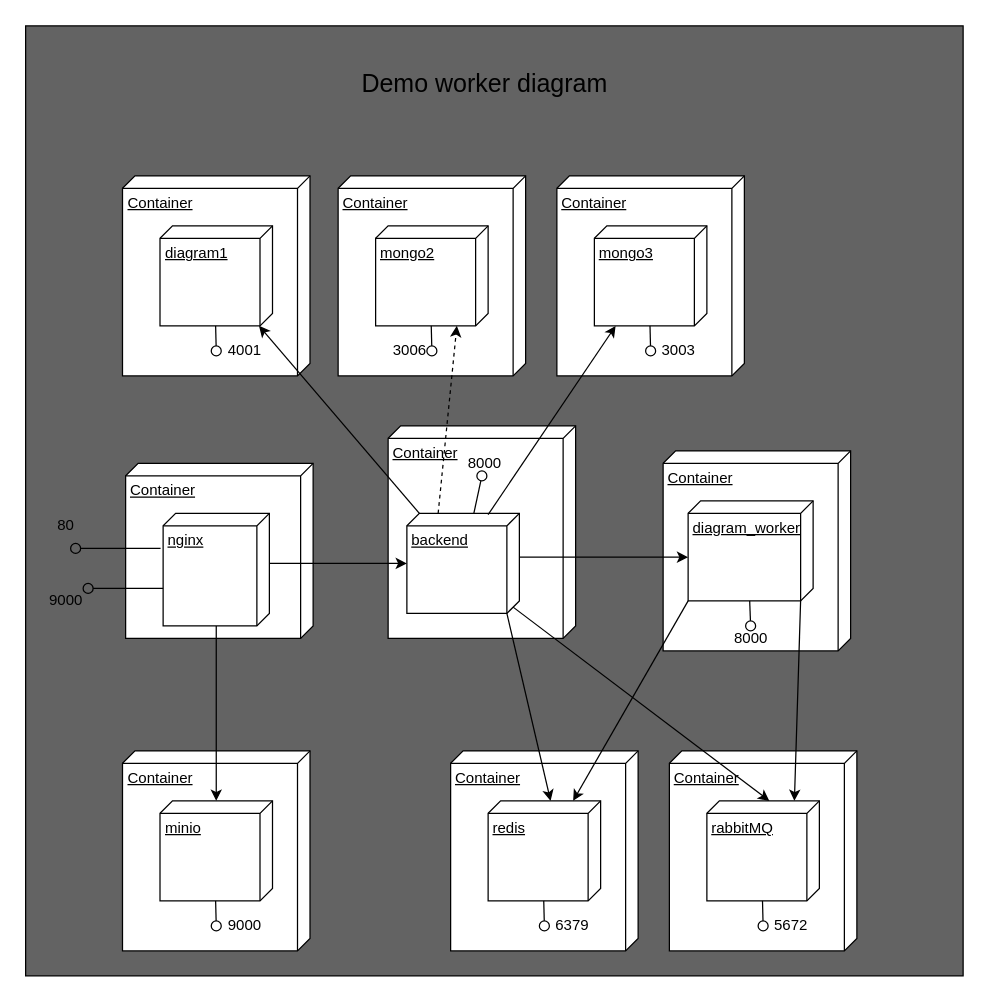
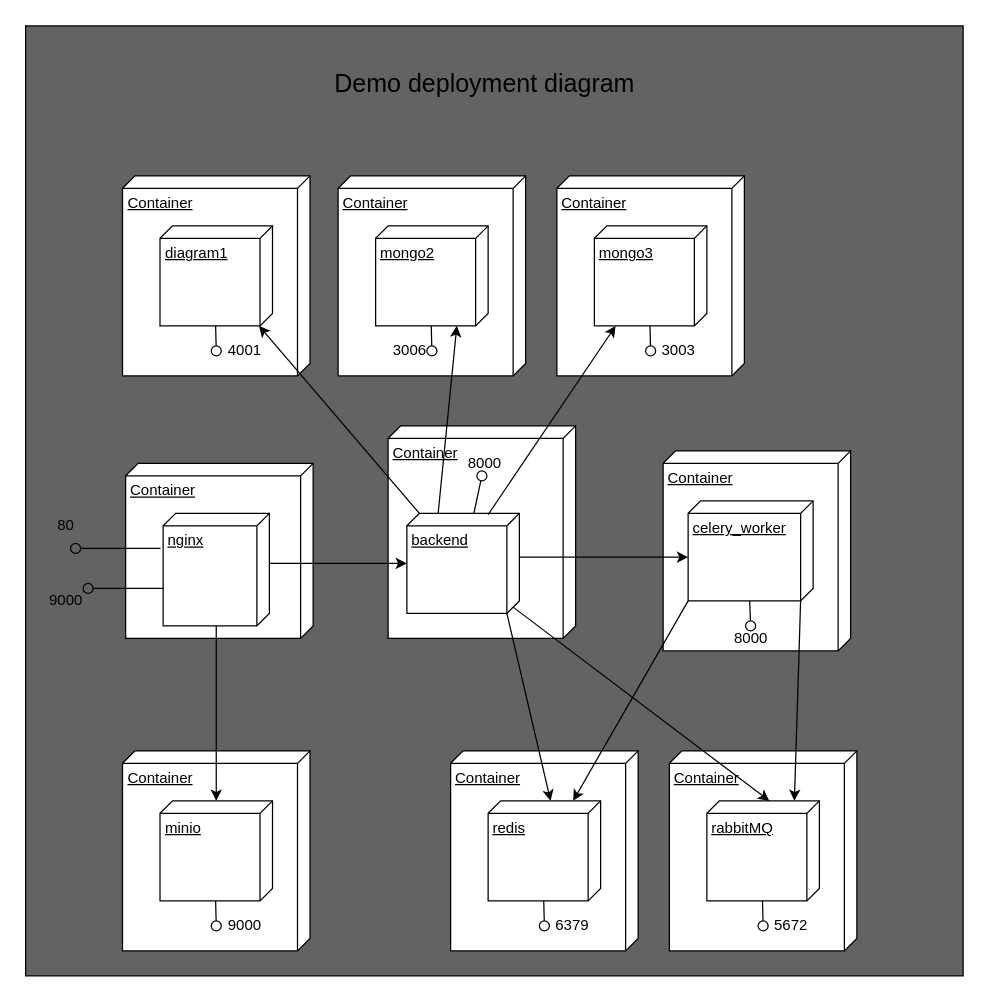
  <mxCell id="0" />
  <mxCell id="1" parent="0" />
  <mxCell id="2" value="" style="rounded=0;whiteSpace=wrap;html=1;fillColor=#636363;" vertex="1" parent="1"><mxGeometry x="20" y="20" width="750" height="760" as="geometry" /></mxCell>
  <mxCell id="3" value="Container" style="verticalAlign=top;align=left;spacingTop=8;spacingLeft=2;spacingRight=12;shape=cube;size=10;direction=south;fontStyle=4;html=1;" vertex="1" parent="1"><mxGeometry x="360" y="600" width="150" height="160" as="geometry" /></mxCell>
  <mxCell id="4" value="redis" style="verticalAlign=top;align=left;spacingTop=8;spacingLeft=2;spacingRight=12;shape=cube;size=10;direction=south;fontStyle=4;html=1;" vertex="1" parent="1"><mxGeometry x="390" y="640" width="90" height="80" as="geometry" /></mxCell>
  <mxCell id="5" value="Container" style="verticalAlign=top;align=left;spacingTop=8;spacingLeft=2;spacingRight=12;shape=cube;size=10;direction=south;fontStyle=4;html=1;" vertex="1" parent="1"><mxGeometry x="97.5" y="140" width="150" height="160" as="geometry" /></mxCell>
  <mxCell id="6" value="diagram1" style="verticalAlign=top;align=left;spacingTop=8;spacingLeft=2;spacingRight=12;shape=cube;size=10;direction=south;fontStyle=4;html=1;" vertex="1" parent="1"><mxGeometry x="127.5" y="180" width="90" height="80" as="geometry" /></mxCell>
  <mxCell id="7" value="Container" style="verticalAlign=top;align=left;spacingTop=8;spacingLeft=2;spacingRight=12;shape=cube;size=10;direction=south;fontStyle=4;html=1;" vertex="1" parent="1"><mxGeometry x="100" y="370" width="150" height="140" as="geometry" /></mxCell>
  <mxCell id="8" value="nginx" style="verticalAlign=top;align=left;spacingTop=8;spacingLeft=2;spacingRight=12;shape=cube;size=10;direction=south;fontStyle=4;html=1;" vertex="1" parent="1"><mxGeometry x="130" y="410" width="85" height="90" as="geometry" /></mxCell>
  <mxCell id="9" value="Container" style="verticalAlign=top;align=left;spacingTop=8;spacingLeft=2;spacingRight=12;shape=cube;size=10;direction=south;fontStyle=4;html=1;" vertex="1" parent="1"><mxGeometry x="310" y="340" width="150" height="170" as="geometry" /></mxCell>
  <mxCell id="10" value="backend" style="verticalAlign=top;align=left;spacingTop=8;spacingLeft=2;spacingRight=12;shape=cube;size=10;direction=south;fontStyle=4;html=1;" vertex="1" parent="1"><mxGeometry x="325" y="410" width="90" height="80" as="geometry" /></mxCell>
  <mxCell id="11" value="Container" style="verticalAlign=top;align=left;spacingTop=8;spacingLeft=2;spacingRight=12;shape=cube;size=10;direction=south;fontStyle=4;html=1;" vertex="1" parent="1"><mxGeometry x="530" y="360" width="150" height="160" as="geometry" /></mxCell>
- <mxCell id="12" value="diagram_worker" style="verticalAlign=top;align=left;spacingTop=8;spacingLeft=2;spacingRight=12;shape=cube;size=10;direction=south;fontStyle=4;html=1;" vertex="1" parent="1"><mxGeometry x="550" y="400" width="100" height="80" as="geometry" /></mxCell>
+ <mxCell id="12" value="celery_worker" style="verticalAlign=top;align=left;spacingTop=8;spacingLeft=2;spacingRight=12;shape=cube;size=10;direction=south;fontStyle=4;html=1;" vertex="1" parent="1"><mxGeometry x="550" y="400" width="100" height="80" as="geometry" /></mxCell>
  <mxCell id="13" value="" style="endArrow=classic;html=1;rounded=0;exitX=0;exitY=0;exitDx=40;exitDy=0;exitPerimeter=0;" edge="1" parent="1" source="8" target="10"><mxGeometry width="50" height="50" relative="1" as="geometry"><mxPoint x="240" y="480" as="sourcePoint" /><mxPoint x="290" y="430" as="targetPoint" /></mxGeometry></mxCell>
  <mxCell id="14" value="" style="endArrow=classic;html=1;rounded=0;entryX=0;entryY=0;entryDx=45;entryDy=100;entryPerimeter=0;exitX=0;exitY=0;exitDx=35;exitDy=0;exitPerimeter=0;" edge="1" parent="1" source="10" target="12"><mxGeometry width="50" height="50" relative="1" as="geometry"><mxPoint x="280" y="580" as="sourcePoint" /><mxPoint x="330" y="530" as="targetPoint" /></mxGeometry></mxCell>
  <mxCell id="15" value="" style="endArrow=classic;html=1;rounded=0;entryX=0;entryY=0;entryDx=0;entryDy=40;entryPerimeter=0;exitX=0;exitY=0;exitDx=80;exitDy=10;exitPerimeter=0;" edge="1" parent="1" source="10" target="4"><mxGeometry width="50" height="50" relative="1" as="geometry"><mxPoint x="370" y="500" as="sourcePoint" /><mxPoint x="485" y="640" as="targetPoint" /></mxGeometry></mxCell>
  <mxCell id="16" value="" style="html=1;verticalAlign=bottom;labelBackgroundColor=none;endArrow=oval;endFill=0;endSize=8;rounded=0;exitX=0.311;exitY=1.024;exitDx=0;exitDy=0;exitPerimeter=0;" edge="1" parent="1" source="8"><mxGeometry width="160" relative="1" as="geometry"><mxPoint x="127" y="500" as="sourcePoint" /><mxPoint x="60" y="438" as="targetPoint" /></mxGeometry></mxCell>
  <mxCell id="17" value="" style="html=1;verticalAlign=bottom;labelBackgroundColor=none;endArrow=oval;endFill=0;endSize=8;rounded=0;" edge="1" parent="1" source="10"><mxGeometry width="160" relative="1" as="geometry"><mxPoint x="374" y="270" as="sourcePoint" /><mxPoint x="385" y="380" as="targetPoint" /></mxGeometry></mxCell>
  <mxCell id="18" value="" style="html=1;verticalAlign=bottom;labelBackgroundColor=none;endArrow=oval;endFill=0;endSize=8;rounded=0;" edge="1" parent="1"><mxGeometry width="160" relative="1" as="geometry"><mxPoint x="599.25" y="480" as="sourcePoint" /><mxPoint x="600" y="500" as="targetPoint" /></mxGeometry></mxCell>
  <mxCell id="19" value="" style="html=1;verticalAlign=bottom;labelBackgroundColor=none;endArrow=oval;endFill=0;endSize=8;rounded=0;" edge="1" parent="1"><mxGeometry width="160" relative="1" as="geometry"><mxPoint x="434.5" y="720" as="sourcePoint" /><mxPoint x="435" y="740" as="targetPoint" /></mxGeometry></mxCell>
  <mxCell id="20" value="" style="html=1;verticalAlign=bottom;labelBackgroundColor=none;endArrow=oval;endFill=0;endSize=8;rounded=0;" edge="1" parent="1"><mxGeometry width="160" relative="1" as="geometry"><mxPoint x="172" y="260" as="sourcePoint" /><mxPoint x="172.5" y="280" as="targetPoint" /></mxGeometry></mxCell>
  <mxCell id="21" value="80" style="text;html=1;strokeColor=none;fillColor=none;align=center;verticalAlign=middle;whiteSpace=wrap;rounded=0;" vertex="1" parent="1"><mxGeometry x="40" y="410" width="25" height="20" as="geometry" /></mxCell>
  <mxCell id="22" value="6379" style="text;html=1;strokeColor=none;fillColor=none;align=center;verticalAlign=middle;whiteSpace=wrap;rounded=0;" vertex="1" parent="1"><mxGeometry x="445" y="730" width="25" height="20" as="geometry" /></mxCell>
  <mxCell id="23" value="4001" style="text;html=1;strokeColor=none;fillColor=none;align=center;verticalAlign=middle;whiteSpace=wrap;rounded=0;" vertex="1" parent="1"><mxGeometry x="182.5" y="270" width="25" height="20" as="geometry" /></mxCell>
  <mxCell id="24" value="8000" style="text;html=1;strokeColor=none;fillColor=none;align=center;verticalAlign=middle;whiteSpace=wrap;rounded=0;" vertex="1" parent="1"><mxGeometry x="587.5" y="500" width="25" height="20" as="geometry" /></mxCell>
  <mxCell id="25" value="8000" style="text;html=1;strokeColor=none;fillColor=none;align=center;verticalAlign=middle;whiteSpace=wrap;rounded=0;" vertex="1" parent="1"><mxGeometry x="375" y="360" width="25" height="20" as="geometry" /></mxCell>
- <mxCell id="26" value="&lt;font style=&quot;font-size: 20px;&quot;&gt;Demo worker diagram&lt;/font&gt;" style="text;html=1;strokeColor=none;fillColor=none;align=center;verticalAlign=middle;whiteSpace=wrap;rounded=0;" vertex="1" parent="1"><mxGeometry x="255" y="50" width="265" height="30" as="geometry" /></mxCell>
+ <mxCell id="26" value="&lt;font style=&quot;font-size: 20px;&quot;&gt;Demo deployment diagram&lt;/font&gt;" style="text;html=1;strokeColor=none;fillColor=none;align=center;verticalAlign=middle;whiteSpace=wrap;rounded=0;" vertex="1" parent="1"><mxGeometry x="255" y="50" width="265" height="30" as="geometry" /></mxCell>
  <mxCell id="27" value="Container" style="verticalAlign=top;align=left;spacingTop=8;spacingLeft=2;spacingRight=12;shape=cube;size=10;direction=south;fontStyle=4;html=1;" vertex="1" parent="1"><mxGeometry x="535" y="600" width="150" height="160" as="geometry" /></mxCell>
  <mxCell id="28" value="rabbitMQ" style="verticalAlign=top;align=left;spacingTop=8;spacingLeft=2;spacingRight=12;shape=cube;size=10;direction=south;fontStyle=4;html=1;" vertex="1" parent="1"><mxGeometry x="565" y="640" width="90" height="80" as="geometry" /></mxCell>
  <mxCell id="29" value="" style="html=1;verticalAlign=bottom;labelBackgroundColor=none;endArrow=oval;endFill=0;endSize=8;rounded=0;" edge="1" parent="1"><mxGeometry width="160" relative="1" as="geometry"><mxPoint x="609.5" y="720" as="sourcePoint" /><mxPoint x="610" y="740" as="targetPoint" /></mxGeometry></mxCell>
  <mxCell id="30" value="5672" style="text;html=1;strokeColor=none;fillColor=none;align=center;verticalAlign=middle;whiteSpace=wrap;rounded=0;" vertex="1" parent="1"><mxGeometry x="620" y="730" width="25" height="20" as="geometry" /></mxCell>
  <mxCell id="31" value="" style="endArrow=classic;html=1;rounded=0;entryX=0;entryY=0;entryDx=0;entryDy=40;entryPerimeter=0;exitX=0;exitY=0;exitDx=75;exitDy=5;exitPerimeter=0;" edge="1" parent="1" source="10" target="28"><mxGeometry width="50" height="50" relative="1" as="geometry"><mxPoint x="390" y="500" as="sourcePoint" /><mxPoint x="450" y="650" as="targetPoint" /></mxGeometry></mxCell>
  <mxCell id="32" value="" style="endArrow=classic;html=1;rounded=0;entryX=0;entryY=0.222;entryDx=0;entryDy=0;entryPerimeter=0;exitX=0;exitY=0;exitDx=80;exitDy=10;exitPerimeter=0;" edge="1" parent="1" source="12" target="28"><mxGeometry width="50" height="50" relative="1" as="geometry"><mxPoint x="435" y="495" as="sourcePoint" /><mxPoint x="625" y="650" as="targetPoint" /></mxGeometry></mxCell>
  <mxCell id="33" value="" style="endArrow=classic;html=1;rounded=0;exitX=1;exitY=1;exitDx=0;exitDy=0;exitPerimeter=0;" edge="1" parent="1" source="12" target="4"><mxGeometry width="50" height="50" relative="1" as="geometry"><mxPoint x="570" y="490" as="sourcePoint" /><mxPoint x="645.02" y="650" as="targetPoint" /></mxGeometry></mxCell>
  <mxCell id="34" value="Container" style="verticalAlign=top;align=left;spacingTop=8;spacingLeft=2;spacingRight=12;shape=cube;size=10;direction=south;fontStyle=4;html=1;" vertex="1" parent="1"><mxGeometry x="270" y="140" width="150" height="160" as="geometry" /></mxCell>
  <mxCell id="35" value="mongo2" style="verticalAlign=top;align=left;spacingTop=8;spacingLeft=2;spacingRight=12;shape=cube;size=10;direction=south;fontStyle=4;html=1;" vertex="1" parent="1"><mxGeometry x="300" y="180" width="90" height="80" as="geometry" /></mxCell>
  <mxCell id="36" value="" style="html=1;verticalAlign=bottom;labelBackgroundColor=none;endArrow=oval;endFill=0;endSize=8;rounded=0;" edge="1" parent="1"><mxGeometry width="160" relative="1" as="geometry"><mxPoint x="344.5" y="260" as="sourcePoint" /><mxPoint x="345" y="280" as="targetPoint" /></mxGeometry></mxCell>
  <mxCell id="37" value="3006" style="text;html=1;strokeColor=none;fillColor=none;align=center;verticalAlign=middle;whiteSpace=wrap;rounded=0;" vertex="1" parent="1"><mxGeometry x="315" y="270" width="25" height="20" as="geometry" /></mxCell>
  <mxCell id="38" value="Container" style="verticalAlign=top;align=left;spacingTop=8;spacingLeft=2;spacingRight=12;shape=cube;size=10;direction=south;fontStyle=4;html=1;" vertex="1" parent="1"><mxGeometry x="445" y="140" width="150" height="160" as="geometry" /></mxCell>
  <mxCell id="39" value="mongo3" style="verticalAlign=top;align=left;spacingTop=8;spacingLeft=2;spacingRight=12;shape=cube;size=10;direction=south;fontStyle=4;html=1;" vertex="1" parent="1"><mxGeometry x="475" y="180" width="90" height="80" as="geometry" /></mxCell>
  <mxCell id="40" value="" style="html=1;verticalAlign=bottom;labelBackgroundColor=none;endArrow=oval;endFill=0;endSize=8;rounded=0;" edge="1" parent="1"><mxGeometry width="160" relative="1" as="geometry"><mxPoint x="519.5" y="260" as="sourcePoint" /><mxPoint x="520" y="280" as="targetPoint" /></mxGeometry></mxCell>
  <mxCell id="41" value="3003" style="text;html=1;strokeColor=none;fillColor=none;align=center;verticalAlign=middle;whiteSpace=wrap;rounded=0;" vertex="1" parent="1"><mxGeometry x="530" y="270" width="25" height="20" as="geometry" /></mxCell>
  <mxCell id="42" value="" style="endArrow=classic;html=1;rounded=0;entryX=1;entryY=0.811;entryDx=0;entryDy=0;entryPerimeter=0;exitX=0.013;exitY=0.278;exitDx=0;exitDy=0;exitPerimeter=0;" edge="1" parent="1" source="10" target="39"><mxGeometry width="50" height="50" relative="1" as="geometry"><mxPoint x="460" y="330" as="sourcePoint" /><mxPoint x="580" y="330" as="targetPoint" /></mxGeometry></mxCell>
- <mxCell id="43" value="" style="endArrow=classic;html=1;rounded=0;entryX=1;entryY=0.278;entryDx=0;entryDy=0;entryPerimeter=0;exitX=0;exitY=0.722;exitDx=0;exitDy=0;exitPerimeter=0;dashed=1;" edge="1" parent="1" source="10" target="35"><mxGeometry width="50" height="50" relative="1" as="geometry"><mxPoint x="414.98" y="421.04" as="sourcePoint" /><mxPoint x="502.01" y="270" as="targetPoint" /></mxGeometry></mxCell>
+ <mxCell id="43" value="" style="endArrow=classic;html=1;rounded=0;entryX=1;entryY=0.278;entryDx=0;entryDy=0;entryPerimeter=0;exitX=0;exitY=0.722;exitDx=0;exitDy=0;exitPerimeter=0;" edge="1" parent="1" source="10" target="35"><mxGeometry width="50" height="50" relative="1" as="geometry"><mxPoint x="414.98" y="421.04" as="sourcePoint" /><mxPoint x="502.01" y="270" as="targetPoint" /></mxGeometry></mxCell>
  <mxCell id="44" value="" style="endArrow=classic;html=1;rounded=0;exitX=0;exitY=0;exitDx=0;exitDy=80;exitPerimeter=0;" edge="1" parent="1" source="10" target="6"><mxGeometry width="50" height="50" relative="1" as="geometry"><mxPoint x="360" y="400" as="sourcePoint" /><mxPoint x="374.98" y="270" as="targetPoint" /></mxGeometry></mxCell>
  <mxCell id="45" value="Container" style="verticalAlign=top;align=left;spacingTop=8;spacingLeft=2;spacingRight=12;shape=cube;size=10;direction=south;fontStyle=4;html=1;" vertex="1" parent="1"><mxGeometry x="97.5" y="600" width="150" height="160" as="geometry" /></mxCell>
  <mxCell id="46" value="minio" style="verticalAlign=top;align=left;spacingTop=8;spacingLeft=2;spacingRight=12;shape=cube;size=10;direction=south;fontStyle=4;html=1;" vertex="1" parent="1"><mxGeometry x="127.5" y="640" width="90" height="80" as="geometry" /></mxCell>
  <mxCell id="47" value="" style="html=1;verticalAlign=bottom;labelBackgroundColor=none;endArrow=oval;endFill=0;endSize=8;rounded=0;" edge="1" parent="1"><mxGeometry width="160" relative="1" as="geometry"><mxPoint x="172" y="720" as="sourcePoint" /><mxPoint x="172.5" y="740" as="targetPoint" /></mxGeometry></mxCell>
  <mxCell id="48" value="9000" style="text;html=1;strokeColor=none;fillColor=none;align=center;verticalAlign=middle;whiteSpace=wrap;rounded=0;" vertex="1" parent="1"><mxGeometry x="182.5" y="730" width="25" height="20" as="geometry" /></mxCell>
  <mxCell id="49" value="" style="endArrow=classic;html=1;rounded=0;" edge="1" parent="1" source="8" target="46"><mxGeometry width="50" height="50" relative="1" as="geometry"><mxPoint x="310" y="540" as="sourcePoint" /><mxPoint x="330" y="690" as="targetPoint" /></mxGeometry></mxCell>
  <mxCell id="50" value="" style="html=1;verticalAlign=bottom;labelBackgroundColor=none;endArrow=oval;endFill=0;endSize=8;rounded=0;exitX=0.667;exitY=1;exitDx=0;exitDy=0;exitPerimeter=0;" edge="1" parent="1" source="8"><mxGeometry width="160" relative="1" as="geometry"><mxPoint x="110" y="470" as="sourcePoint" /><mxPoint x="70" y="470" as="targetPoint" /></mxGeometry></mxCell>
  <mxCell id="51" value="9000" style="text;html=1;strokeColor=none;fillColor=none;align=center;verticalAlign=middle;whiteSpace=wrap;rounded=0;" vertex="1" parent="1"><mxGeometry x="40" y="470" width="25" height="20" as="geometry" /></mxCell>
